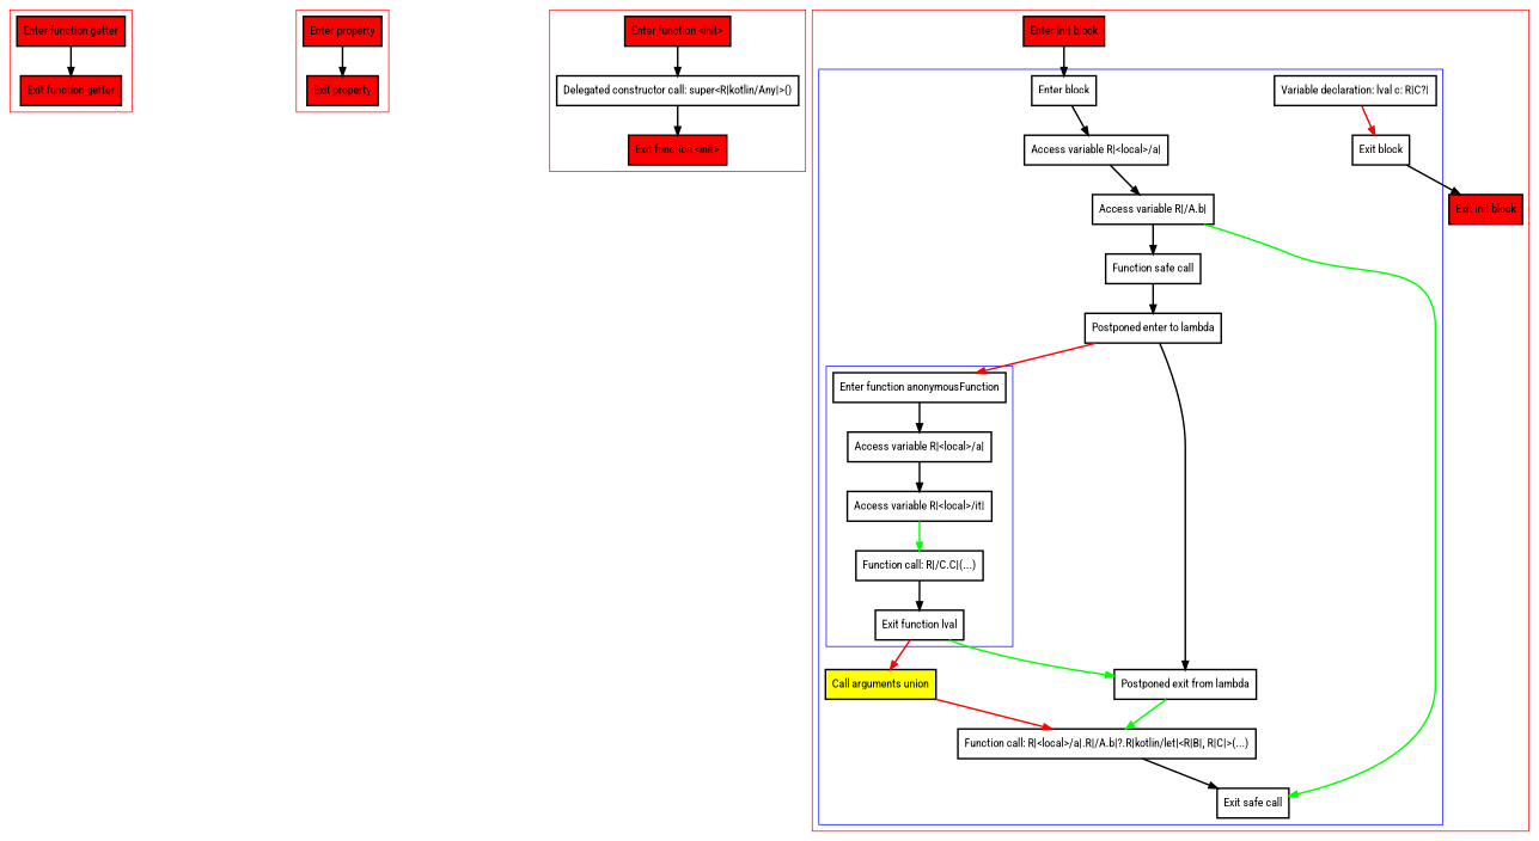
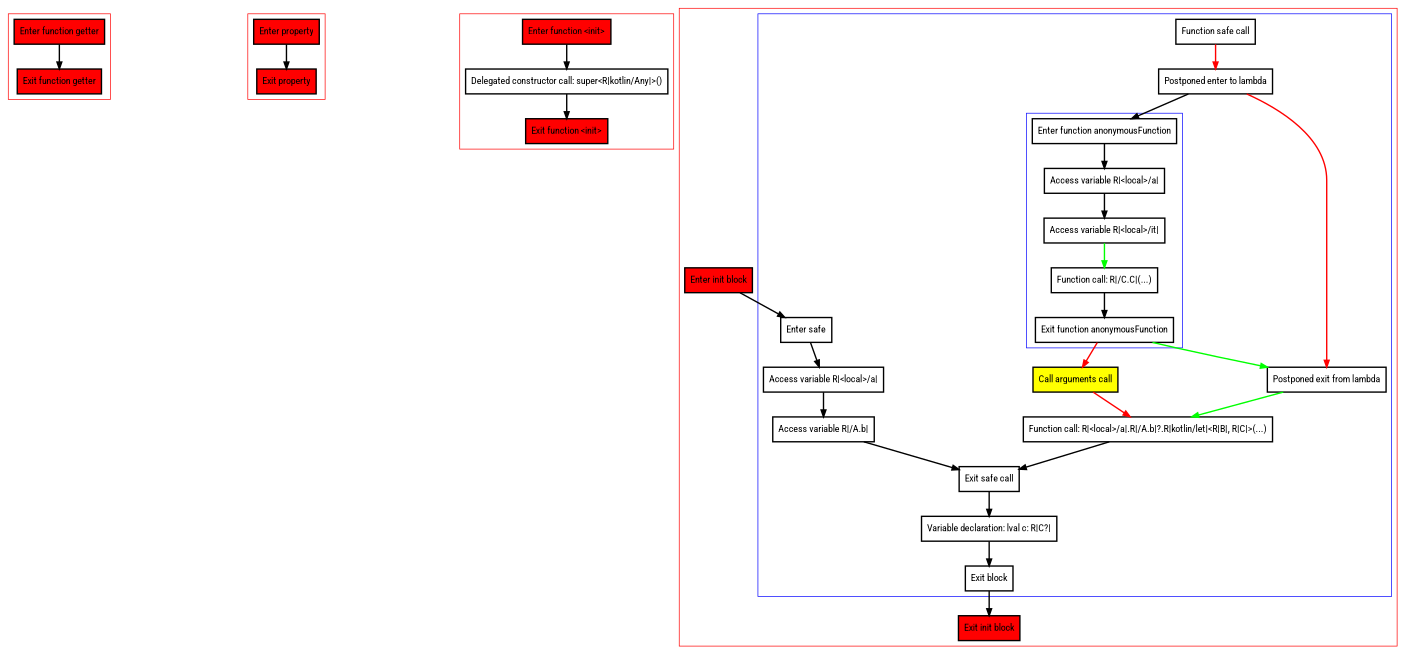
  digraph {
    fontname="Roboto Condensed"
    nodesep=3
    node [fontname="Roboto Condensed" penwidth=2 shape=box]
    edge [fontname="Roboto Condensed" penwidth=2]
    n1 [fillcolor=red label="Enter function getter" style=filled]
    n2 [fillcolor=red label="Exit function getter" style=filled]
    n3 [fillcolor=red label="Enter property" style=filled]
    n4 [fillcolor=red label="Exit property" style=filled]
    n5 [fillcolor=red label="Enter function <init>" style=filled]
    n6 [label="Delegated constructor call: super<R|kotlin/Any|>()"]
    n7 [fillcolor=red label="Exit function <init>" style=filled]
    n8 [label="Enter function anonymousFunction"]
    n9 [label="Access variable R|<local>/a|"]
    n10 [label="Access variable R|<local>/it|"]
    n11 [label="Function call: R|/C.C|(...)"]
-   n12 [label="Exit function lval"]
-   n13 [label="Enter block"]
+   n12 [label="Exit function anonymousFunction"]
+   n13 [label="Enter safe"]
    n14 [label="Access variable R|<local>/a|"]
    n15 [label="Access variable R|/A.b|"]
    n16 [label="Function safe call"]
    n17 [label="Postponed enter to lambda"]
-   n18 [fillcolor=yellow label="Call arguments union" style=filled]
+   n18 [fillcolor=yellow label="Call arguments call" style=filled]
    n19 [label="Postponed exit from lambda"]
    n20 [label="Function call: R|<local>/a|.R|/A.b|?.R|kotlin/let|<R|B|, R|C|>(...)"]
    n21 [label="Exit safe call"]
    n22 [label="Variable declaration: lval c: R|C?|"]
    n23 [label="Exit block"]
    n24 [fillcolor=red label="Enter init block" style=filled]
    n25 [fillcolor=red label="Exit init block" style=filled]
    subgraph cluster_1 {
      color=red
      n1
      n2
    }
    subgraph cluster_2 {
      color=red
      n3
      n4
    }
    subgraph cluster_3 {
      color=red
      n5
      n6
      n7
    }
    subgraph cluster_4 {
      color=red
      n24
      n25
      subgraph cluster_5 {
        color=blue
        n13
        n14
        n15
        n16
        n17
        n18
        n19
        n20
        n21
        n22
        n23
        subgraph cluster_6 {
          color=blue
          n8
          n9
          n10
          n11
          n12
        }
      }
    }
    n1 -> n2
    n3 -> n4
    n5 -> n6
    n6 -> n7
    n8 -> n9
    n9 -> n10
    n10 -> n11 [color=green]
    n11 -> n12
    n12 -> n18 [color=red]
    n12 -> n19 [color=green]
    n13 -> n14
    n14 -> n15
-   n15 -> n16
-   n15 -> n21 [color=green]
-   n16 -> n17
-   n17 -> n8 [color=red]
-   n17 -> n19 [color=black]
+   n15 -> n21
+   n16 -> n17 [color=red]
+   n17 -> n8
+   n17 -> n19 [color=red]
    n18 -> n20 [color=red]
    n19 -> n20 [color=green]
    n20 -> n21
-   n22 -> n23 [color=red]
+   n21 -> n22
+   n22 -> n23
    n23 -> n25
    n24 -> n13
  }
